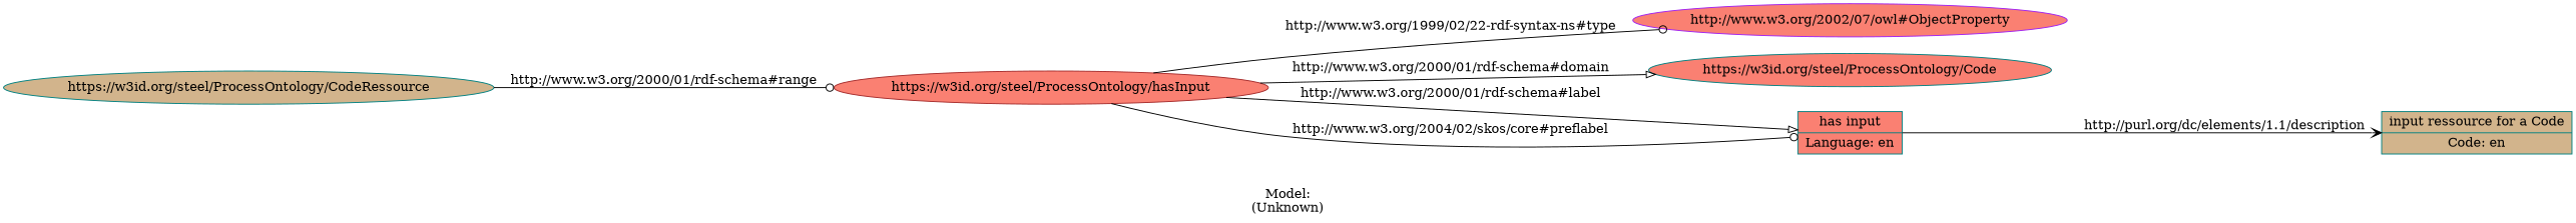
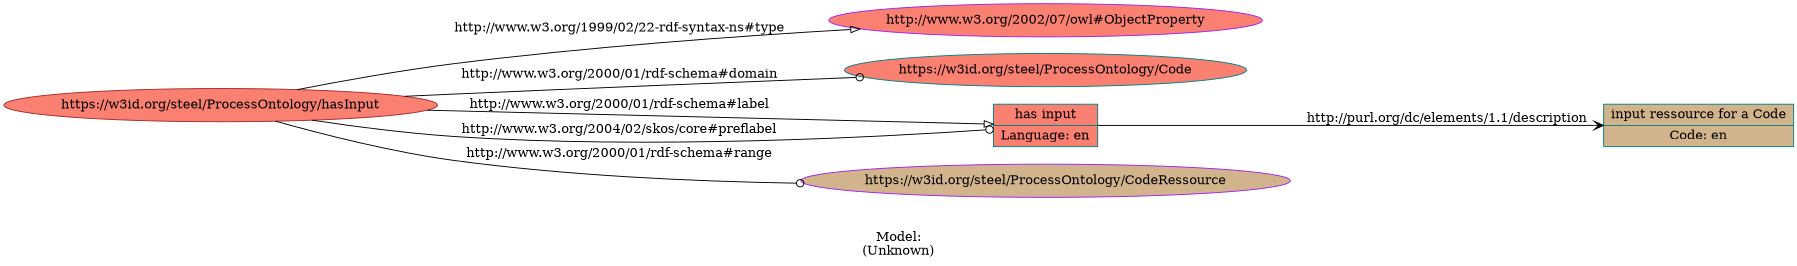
  digraph {
    label="\n\nModel:\n(Unknown)"
    rankdir=LR
    node [color=teal fillcolor=salmon shape=ellipse style=filled]
    edge [arrowhead=odot]
    n1 [color=brown label="https://w3id.org/steel/ProcessOntology/hasInput"]
    n2 [color=purple label="http://www.w3.org/2002/07/owl#ObjectProperty"]
    n3 [label="https://w3id.org/steel/ProcessOntology/Code"]
    n4 [label="has input|Language: en" shape=record]
-   n5 [fillcolor=tan label="https://w3id.org/steel/ProcessOntology/CodeRessource"]
+   n5 [color=purple fillcolor=tan label="https://w3id.org/steel/ProcessOntology/CodeRessource"]
    n6 [fillcolor=tan label="input ressource for a Code|Code: en" shape=record]
-   n1 -> n2 [label="http://www.w3.org/1999/02/22-rdf-syntax-ns#type"]
-   n1 -> n3 [arrowhead=onormal label="http://www.w3.org/2000/01/rdf-schema#domain"]
+   n1 -> n2 [arrowhead=onormal label="http://www.w3.org/1999/02/22-rdf-syntax-ns#type"]
+   n1 -> n3 [label="http://www.w3.org/2000/01/rdf-schema#domain"]
    n1 -> n4 [arrowhead=onormal label="http://www.w3.org/2000/01/rdf-schema#label"]
    n1 -> n4 [label="http://www.w3.org/2004/02/skos/core#preflabel"]
-   n5 -> n1 [label="http://www.w3.org/2000/01/rdf-schema#range"]
+   n1 -> n5 [label="http://www.w3.org/2000/01/rdf-schema#range"]
    n4 -> n6 [arrowhead=vee label="http://purl.org/dc/elements/1.1/description"]
  }
